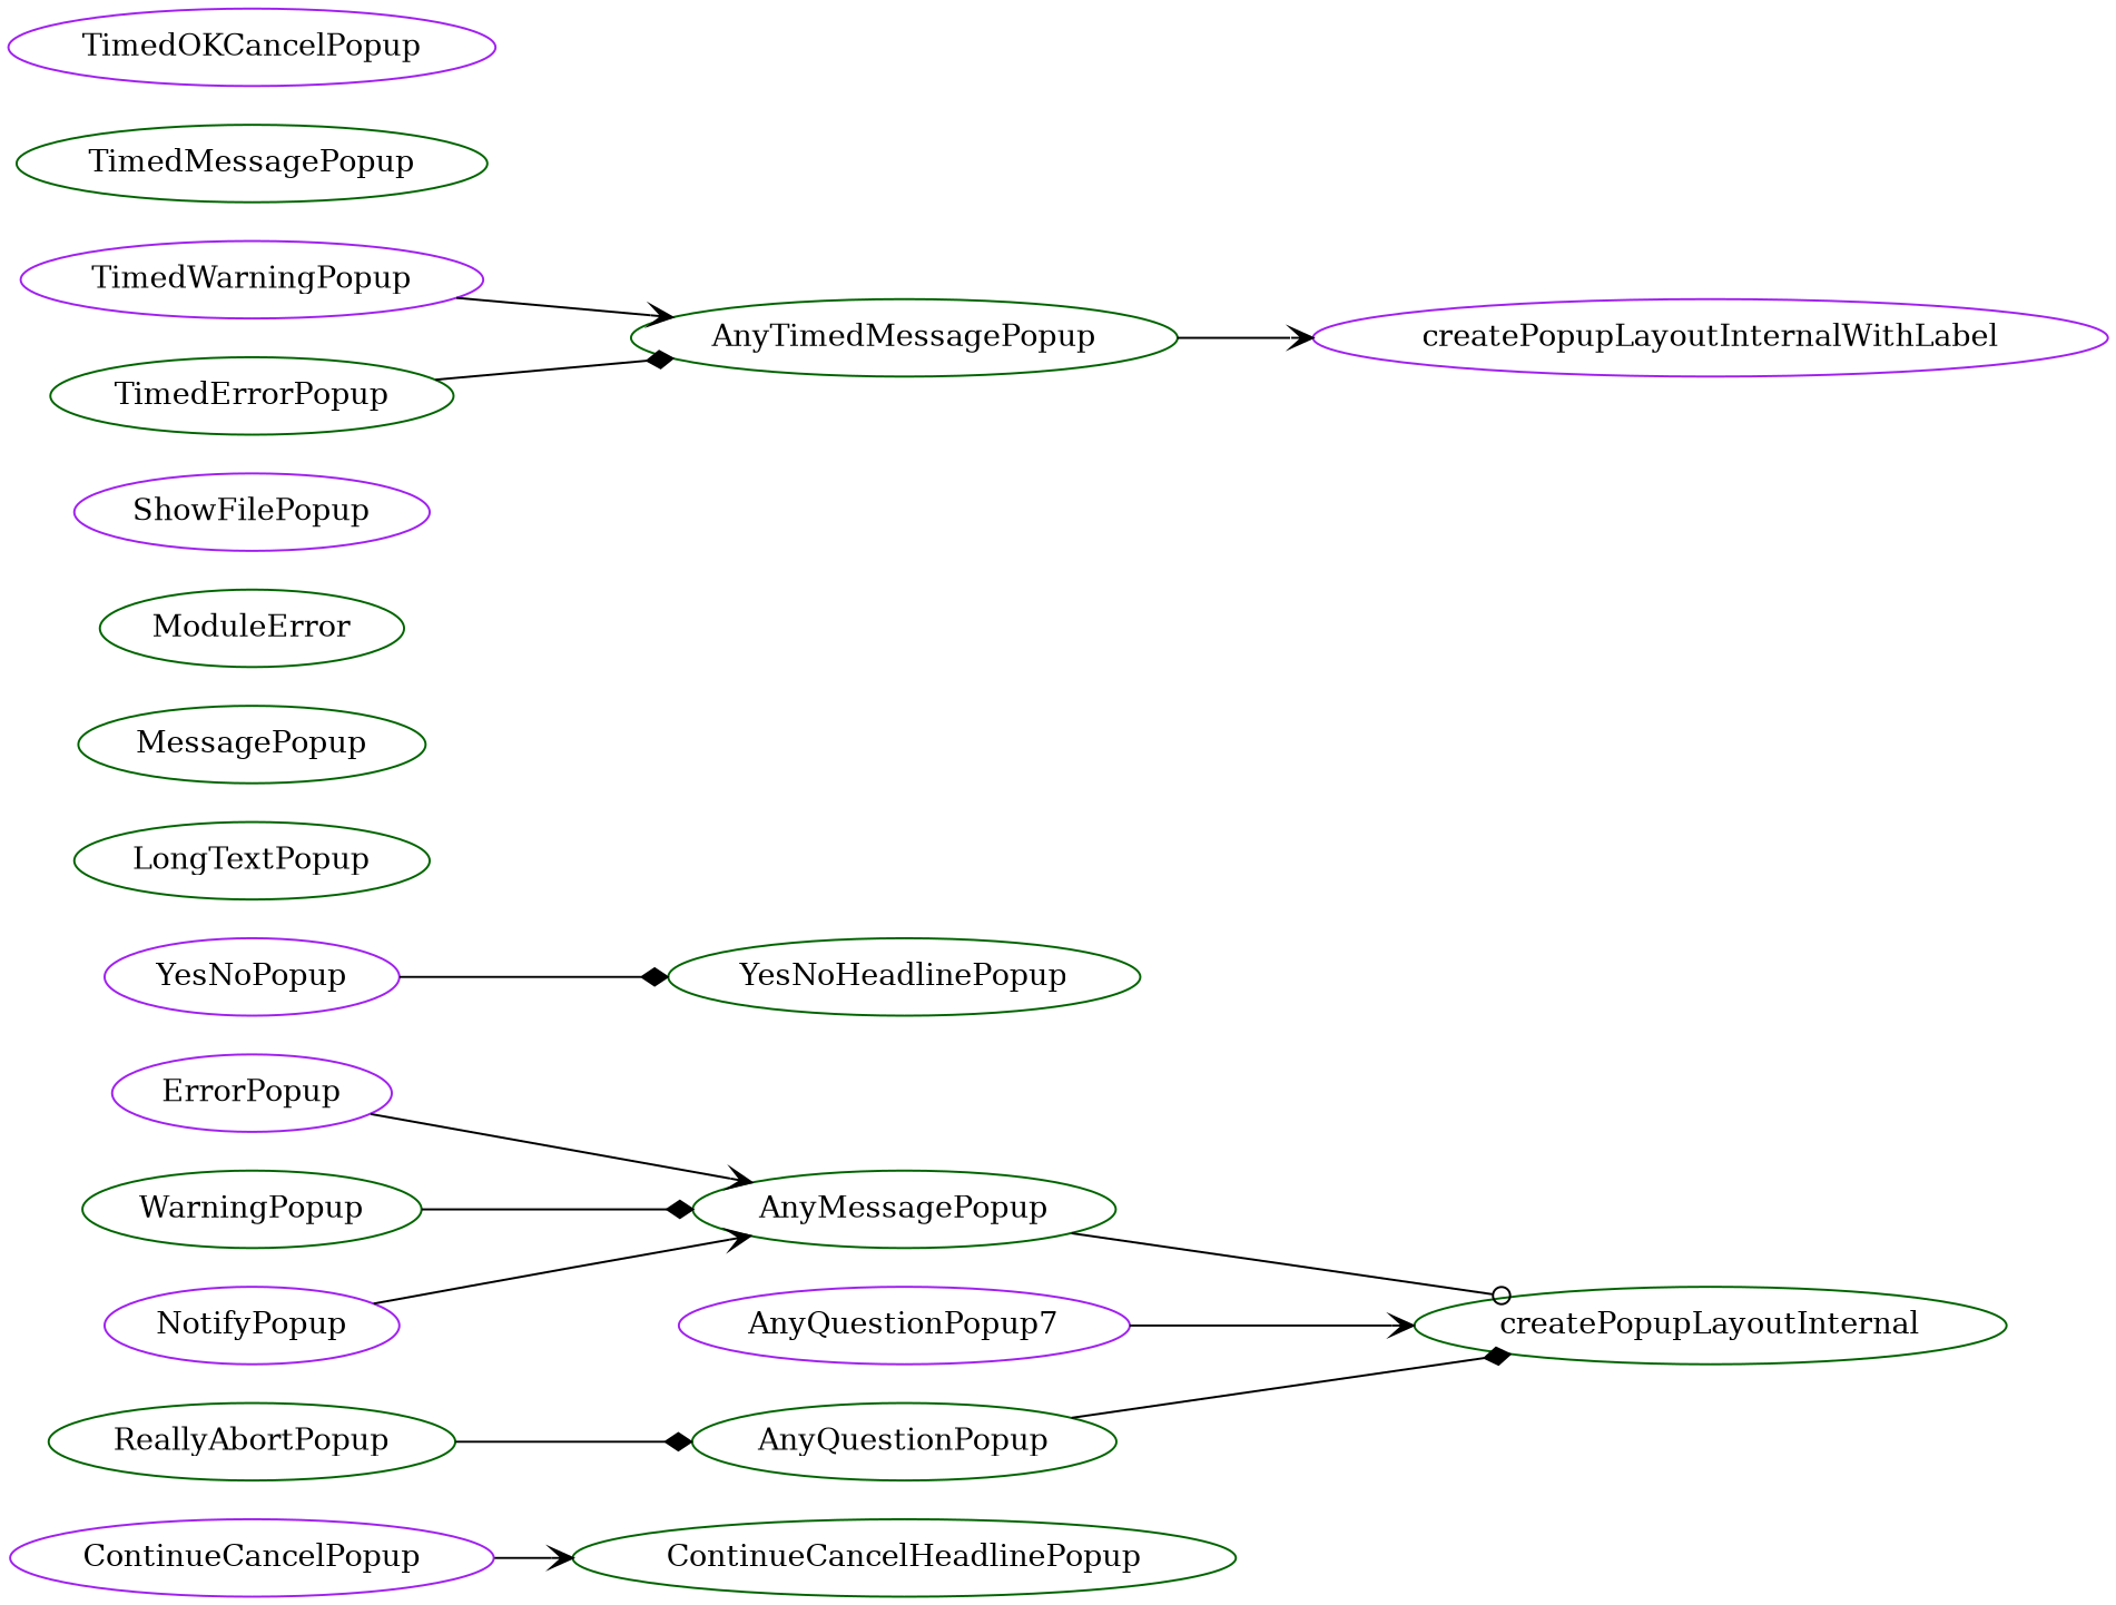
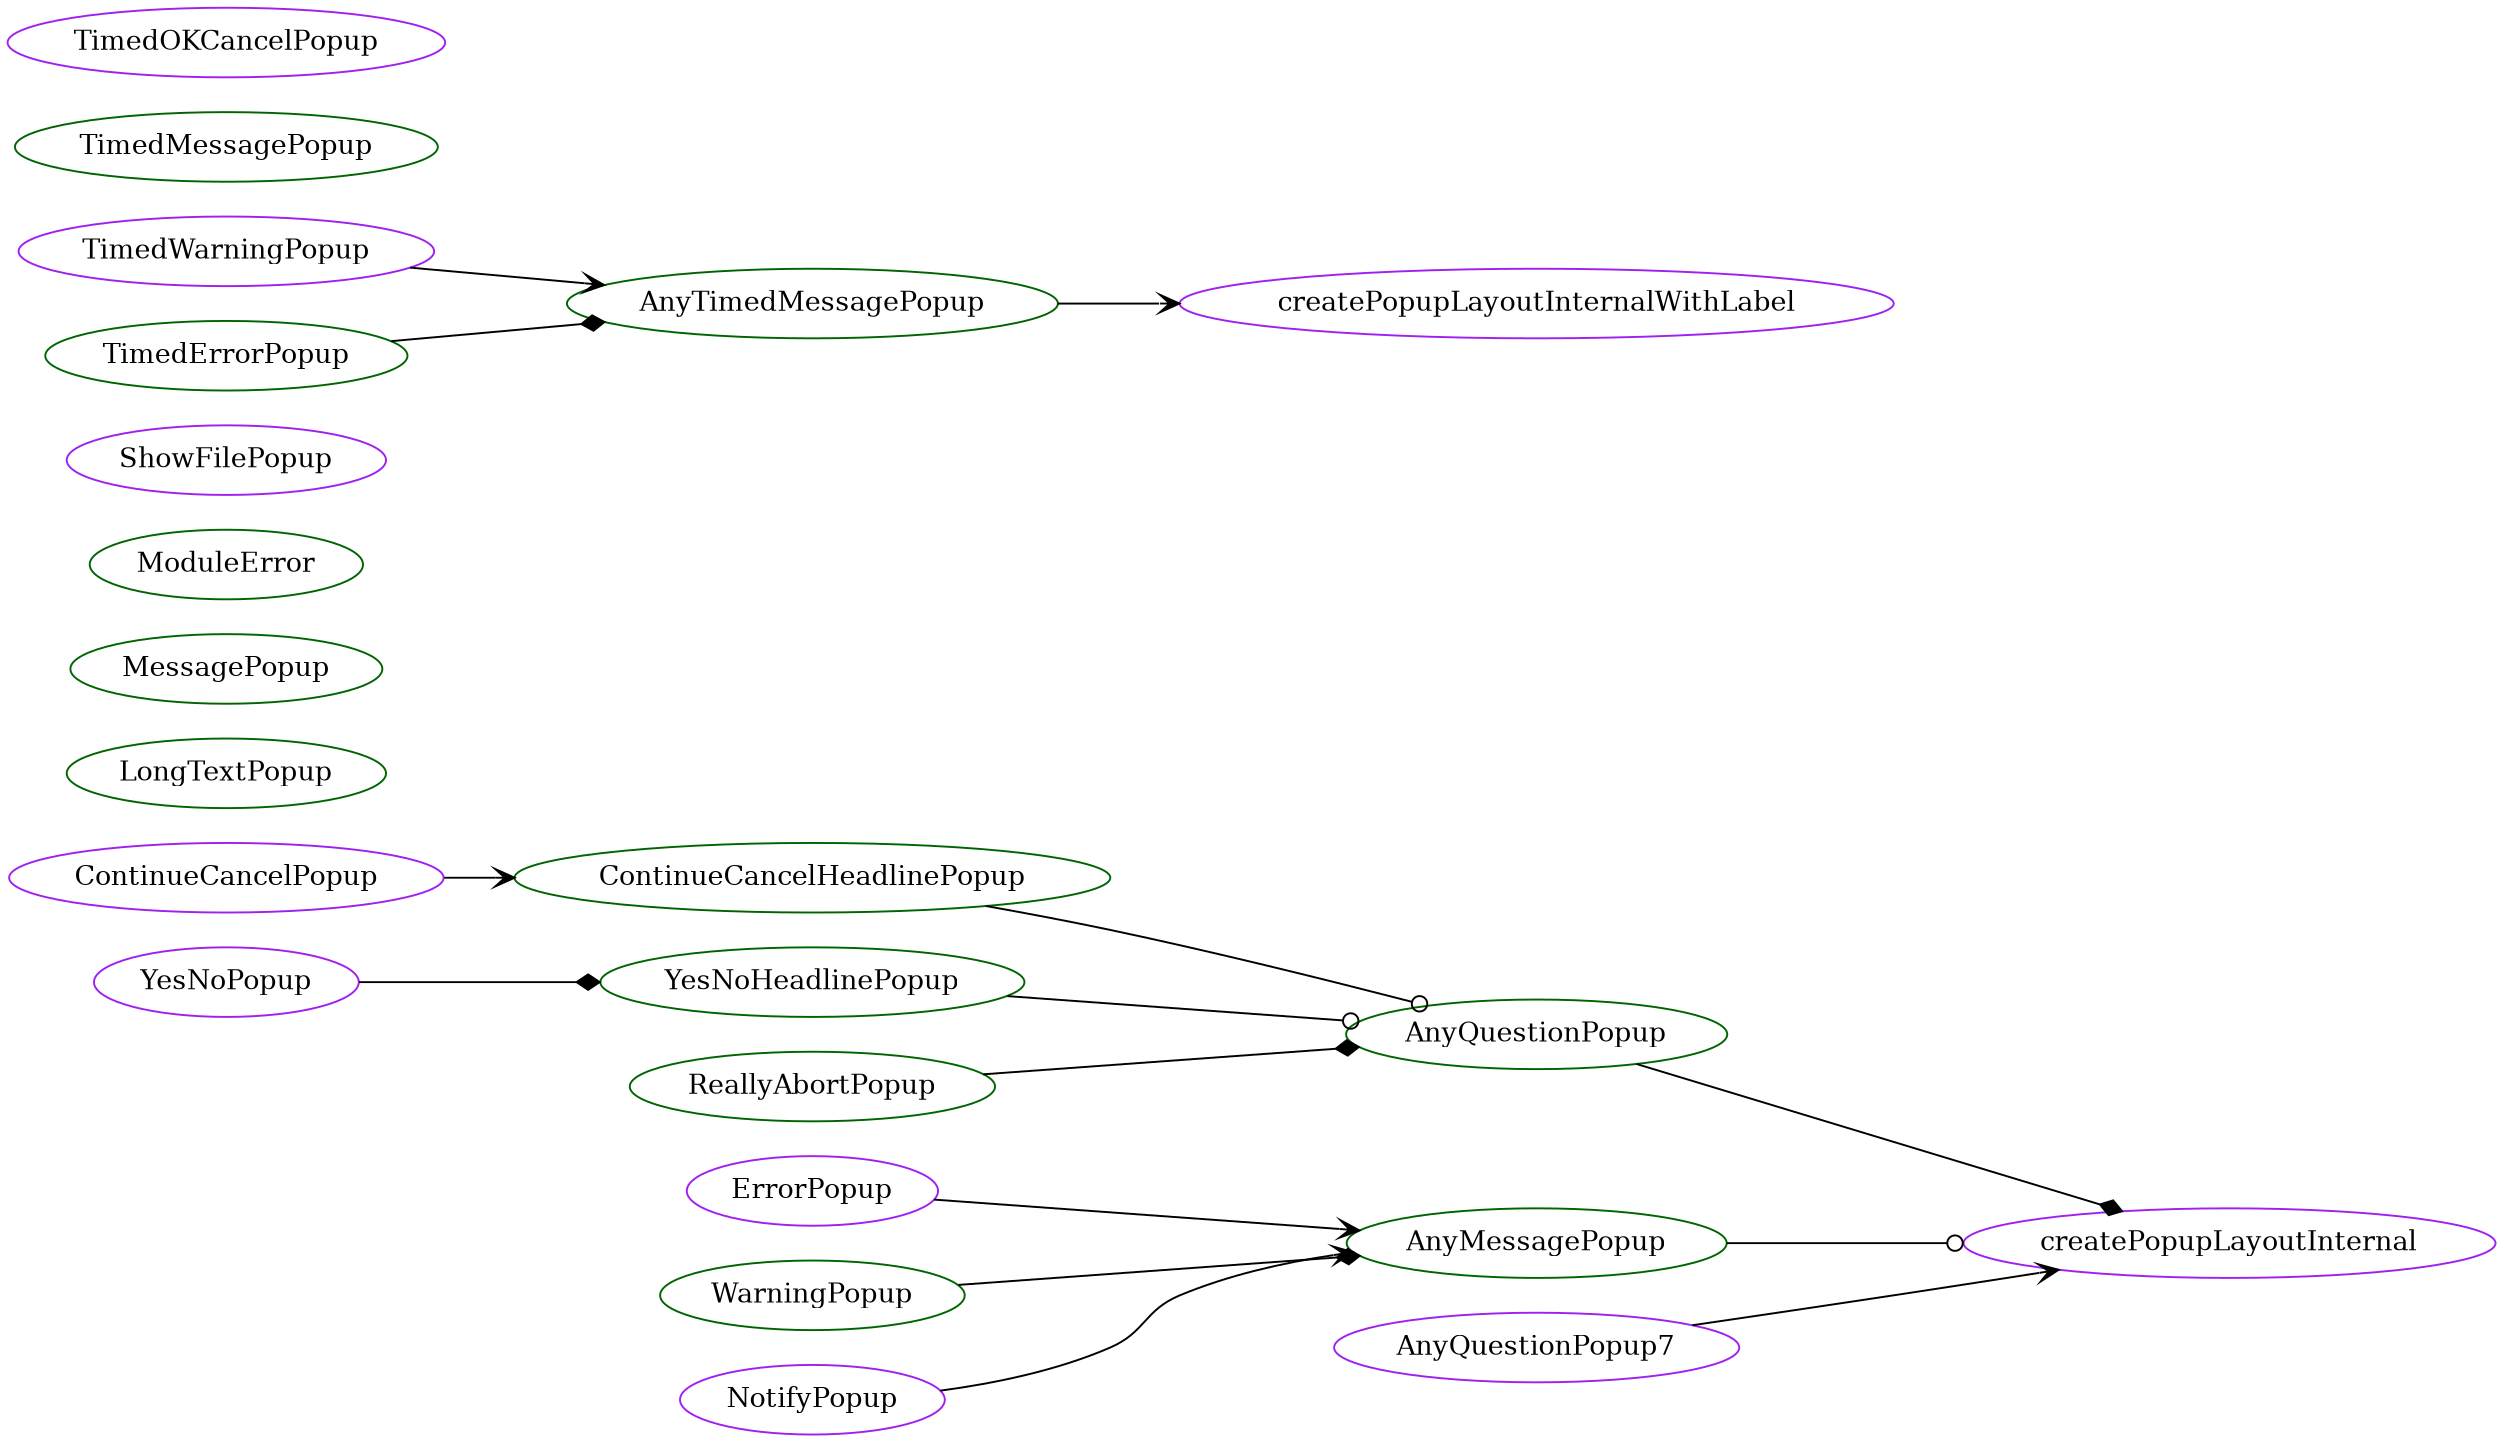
  digraph {
    rankdir=LR
    node [color=darkgreen]
    edge [arrowhead=vee]
    ContinueCancelPopup [color=purple]
    ContinueCancelHeadlinePopup
    AnyQuestionPopup
-   createPopupLayoutInternal
+   createPopupLayoutInternal [color=purple]
    YesNoPopup [color=purple]
    YesNoHeadlinePopup
    LongTextPopup
    ReallyAbortPopup
    MessagePopup
    ErrorPopup [color=purple]
    AnyMessagePopup
    WarningPopup
    NotifyPopup [color=purple]
    n14 [color=purple label=AnyQuestionPopup7]
    ModuleError
    ShowFilePopup [color=purple]
    createPopupLayoutInternalWithLabel [color=purple]
    AnyTimedMessagePopup
    TimedWarningPopup [color=purple]
    TimedErrorPopup
    TimedMessagePopup
    TimedOKCancelPopup [color=purple]
    ContinueCancelPopup -> ContinueCancelHeadlinePopup
+   ContinueCancelHeadlinePopup -> AnyQuestionPopup [arrowhead=odot]
    AnyQuestionPopup -> createPopupLayoutInternal [arrowhead=diamond]
    YesNoPopup -> YesNoHeadlinePopup [arrowhead=diamond]
+   YesNoHeadlinePopup -> AnyQuestionPopup [arrowhead=odot]
    ReallyAbortPopup -> AnyQuestionPopup [arrowhead=diamond]
    ErrorPopup -> AnyMessagePopup
    AnyMessagePopup -> createPopupLayoutInternal [arrowhead=odot]
    WarningPopup -> AnyMessagePopup [arrowhead=diamond]
    NotifyPopup -> AnyMessagePopup
    n14 -> createPopupLayoutInternal
    AnyTimedMessagePopup -> createPopupLayoutInternalWithLabel
    TimedWarningPopup -> AnyTimedMessagePopup
    TimedErrorPopup -> AnyTimedMessagePopup [arrowhead=diamond]
  }
